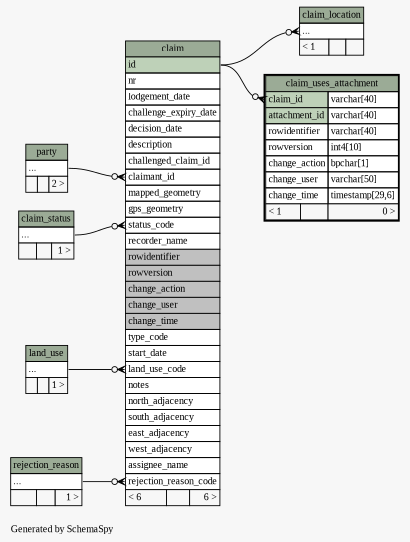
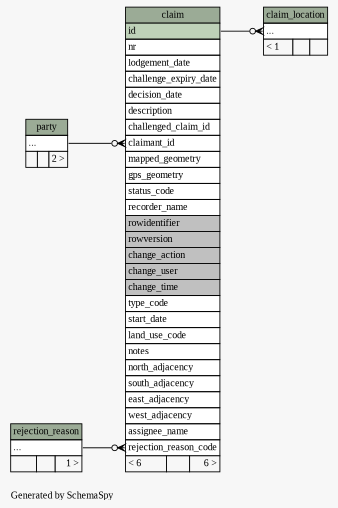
  digraph {
    bgcolor="#f7f7f7"
    fontname="Liberation Serif"
    fontsize=11
    label="\nGenerated by SchemaSpy"
    labeljust=l
    nodesep=0.18
    rankdir=RL
    ranksep=0.46
    node [fontname="Liberation Serif" fontsize=11 shape=plaintext]
    edge [arrowhead=none arrowsize=0.8 arrowtail=crowodot dir=back fontname="Liberation Serif" headport="elipses:e"]
    n1 [label=<     <TABLE BORDER="0" CELLBORDER="1" CELLSPACING="0" BGCOLOR="#ffffff">       <TR><TD COLSPAN="3" BGCOLOR="#9bab96" ALIGN="CENTER">claim</TD></TR>       <TR><TD PORT="id" COLSPAN="3" BGCOLOR="#bed1b8" ALIGN="LEFT">id</TD></TR>       <TR><TD PORT="nr" COLSPAN="3" ALIGN="LEFT">nr</TD></TR>       <TR><TD PORT="lodgement_date" COLSPAN="3" ALIGN="LEFT">lodgement_date</TD></TR>       <TR><TD PORT="challenge_expiry_date" COLSPAN="3" ALIGN="LEFT">challenge_expiry_date</TD></TR>       <TR><TD PORT="decision_date" COLSPAN="3" ALIGN="LEFT">decision_date</TD></TR>       <TR><TD PORT="description" COLSPAN="3" ALIGN="LEFT">description</TD></TR>       <TR><TD PORT="challenged_claim_id" COLSPAN="3" ALIGN="LEFT">challenged_claim_id</TD></TR>       <TR><TD PORT="claimant_id" COLSPAN="3" ALIGN="LEFT">claimant_id</TD></TR>       <TR><TD PORT="mapped_geometry" COLSPAN="3" ALIGN="LEFT">mapped_geometry</TD></TR>       <TR><TD PORT="gps_geometry" COLSPAN="3" ALIGN="LEFT">gps_geometry</TD></TR>       <TR><TD PORT="status_code" COLSPAN="3" ALIGN="LEFT">status_code</TD></TR>       <TR><TD PORT="recorder_name" COLSPAN="3" ALIGN="LEFT">recorder_name</TD></TR>       <TR><TD PORT="rowidentifier" COLSPAN="3" BGCOLOR="#c0c0c0" ALIGN="LEFT">rowidentifier</TD></TR>       <TR><TD PORT="rowversion" COLSPAN="3" BGCOLOR="#c0c0c0" ALIGN="LEFT">rowversion</TD></TR>       <TR><TD PORT="change_action" COLSPAN="3" BGCOLOR="#c0c0c0" ALIGN="LEFT">change_action</TD></TR>       <TR><TD PORT="change_user" COLSPAN="3" BGCOLOR="#c0c0c0" ALIGN="LEFT">change_user</TD></TR>       <TR><TD PORT="change_time" COLSPAN="3" BGCOLOR="#c0c0c0" ALIGN="LEFT">change_time</TD></TR>       <TR><TD PORT="type_code" COLSPAN="3" ALIGN="LEFT">type_code</TD></TR>       <TR><TD PORT="start_date" COLSPAN="3" ALIGN="LEFT">start_date</TD></TR>       <TR><TD PORT="land_use_code" COLSPAN="3" ALIGN="LEFT">land_use_code</TD></TR>       <TR><TD PORT="notes" COLSPAN="3" ALIGN="LEFT">notes</TD></TR>       <TR><TD PORT="north_adjacency" COLSPAN="3" ALIGN="LEFT">north_adjacency</TD></TR>       <TR><TD PORT="south_adjacency" COLSPAN="3" ALIGN="LEFT">south_adjacency</TD></TR>       <TR><TD PORT="east_adjacency" COLSPAN="3" ALIGN="LEFT">east_adjacency</TD></TR>       <TR><TD PORT="west_adjacency" COLSPAN="3" ALIGN="LEFT">west_adjacency</TD></TR>       <TR><TD PORT="assignee_name" COLSPAN="3" ALIGN="LEFT">assignee_name</TD></TR>       <TR><TD PORT="rejection_reason_code" COLSPAN="3" ALIGN="LEFT">rejection_reason_code</TD></TR>       <TR><TD ALIGN="LEFT" BGCOLOR="#f7f7f7">&lt; 6</TD><TD ALIGN="RIGHT" BGCOLOR="#f7f7f7">  </TD><TD ALIGN="RIGHT" BGCOLOR="#f7f7f7">6 &gt;</TD></TR>     </TABLE>>]
    n2 [label=<     <TABLE BORDER="0" CELLBORDER="1" CELLSPACING="0" BGCOLOR="#ffffff">       <TR><TD COLSPAN="3" BGCOLOR="#9bab96" ALIGN="CENTER">party</TD></TR>       <TR><TD PORT="elipses" COLSPAN="3" ALIGN="LEFT">...</TD></TR>       <TR><TD ALIGN="LEFT" BGCOLOR="#f7f7f7">  </TD><TD ALIGN="RIGHT" BGCOLOR="#f7f7f7">  </TD><TD ALIGN="RIGHT" BGCOLOR="#f7f7f7">2 &gt;</TD></TR>     </TABLE>>]
-   n3 [label=<     <TABLE BORDER="0" CELLBORDER="1" CELLSPACING="0" BGCOLOR="#ffffff">       <TR><TD COLSPAN="3" BGCOLOR="#9bab96" ALIGN="CENTER">land_use</TD></TR>       <TR><TD PORT="elipses" COLSPAN="3" ALIGN="LEFT">...</TD></TR>       <TR><TD ALIGN="LEFT" BGCOLOR="#f7f7f7">  </TD><TD ALIGN="RIGHT" BGCOLOR="#f7f7f7">  </TD><TD ALIGN="RIGHT" BGCOLOR="#f7f7f7">1 &gt;</TD></TR>     </TABLE>>]
    n4 [label=<     <TABLE BORDER="0" CELLBORDER="1" CELLSPACING="0" BGCOLOR="#ffffff">       <TR><TD COLSPAN="3" BGCOLOR="#9bab96" ALIGN="CENTER">rejection_reason</TD></TR>       <TR><TD PORT="elipses" COLSPAN="3" ALIGN="LEFT">...</TD></TR>       <TR><TD ALIGN="LEFT" BGCOLOR="#f7f7f7">  </TD><TD ALIGN="RIGHT" BGCOLOR="#f7f7f7">  </TD><TD ALIGN="RIGHT" BGCOLOR="#f7f7f7">1 &gt;</TD></TR>     </TABLE>>]
-   n5 [label=<     <TABLE BORDER="0" CELLBORDER="1" CELLSPACING="0" BGCOLOR="#ffffff">       <TR><TD COLSPAN="3" BGCOLOR="#9bab96" ALIGN="CENTER">claim_status</TD></TR>       <TR><TD PORT="elipses" COLSPAN="3" ALIGN="LEFT">...</TD></TR>       <TR><TD ALIGN="LEFT" BGCOLOR="#f7f7f7">  </TD><TD ALIGN="RIGHT" BGCOLOR="#f7f7f7">  </TD><TD ALIGN="RIGHT" BGCOLOR="#f7f7f7">1 &gt;</TD></TR>     </TABLE>>]
    n6 [label=<     <TABLE BORDER="0" CELLBORDER="1" CELLSPACING="0" BGCOLOR="#ffffff">       <TR><TD COLSPAN="3" BGCOLOR="#9bab96" ALIGN="CENTER">claim_location</TD></TR>       <TR><TD PORT="elipses" COLSPAN="3" ALIGN="LEFT">...</TD></TR>       <TR><TD ALIGN="LEFT" BGCOLOR="#f7f7f7">&lt; 1</TD><TD ALIGN="RIGHT" BGCOLOR="#f7f7f7">  </TD><TD ALIGN="RIGHT" BGCOLOR="#f7f7f7">  </TD></TR>     </TABLE>>]
-   n7 [label=<     <TABLE BORDER="2" CELLBORDER="1" CELLSPACING="0" BGCOLOR="#ffffff">       <TR><TD COLSPAN="3" BGCOLOR="#9bab96" ALIGN="CENTER">claim_uses_attachment</TD></TR>       <TR><TD PORT="claim_id" COLSPAN="2" BGCOLOR="#bed1b8" ALIGN="LEFT">claim_id</TD><TD PORT="claim_id.type" ALIGN="LEFT">varchar[40]</TD></TR>       <TR><TD PORT="attachment_id" COLSPAN="2" BGCOLOR="#bed1b8" ALIGN="LEFT">attachment_id</TD><TD PORT="attachment_id.type" ALIGN="LEFT">varchar[40]</TD></TR>       <TR><TD PORT="rowidentifier" COLSPAN="2" ALIGN="LEFT">rowidentifier</TD><TD PORT="rowidentifier.type" ALIGN="LEFT">varchar[40]</TD></TR>       <TR><TD PORT="rowversion" COLSPAN="2" ALIGN="LEFT">rowversion</TD><TD PORT="rowversion.type" ALIGN="LEFT">int4[10]</TD></TR>       <TR><TD PORT="change_action" COLSPAN="2" ALIGN="LEFT">change_action</TD><TD PORT="change_action.type" ALIGN="LEFT">bpchar[1]</TD></TR>       <TR><TD PORT="change_user" COLSPAN="2" ALIGN="LEFT">change_user</TD><TD PORT="change_user.type" ALIGN="LEFT">varchar[50]</TD></TR>       <TR><TD PORT="change_time" COLSPAN="2" ALIGN="LEFT">change_time</TD><TD PORT="change_time.type" ALIGN="LEFT">timestamp[29,6]</TD></TR>       <TR><TD ALIGN="LEFT" BGCOLOR="#f7f7f7">&lt; 1</TD><TD ALIGN="RIGHT" BGCOLOR="#f7f7f7">  </TD><TD ALIGN="RIGHT" BGCOLOR="#f7f7f7">0 &gt;</TD></TR>     </TABLE>>]
    n1 -> n2 [tailport="claimant_id:w"]
-   n1 -> n3 [tailport="land_use_code:w"]
    n1 -> n4 [tailport="rejection_reason_code:w"]
-   n1 -> n5 [tailport="status_code:w"]
    n6 -> n1 [headport="id:e" tailport="elipses:w"]
-   n7 -> n1 [headport="id:e" tailport="claim_id:w"]
  }
